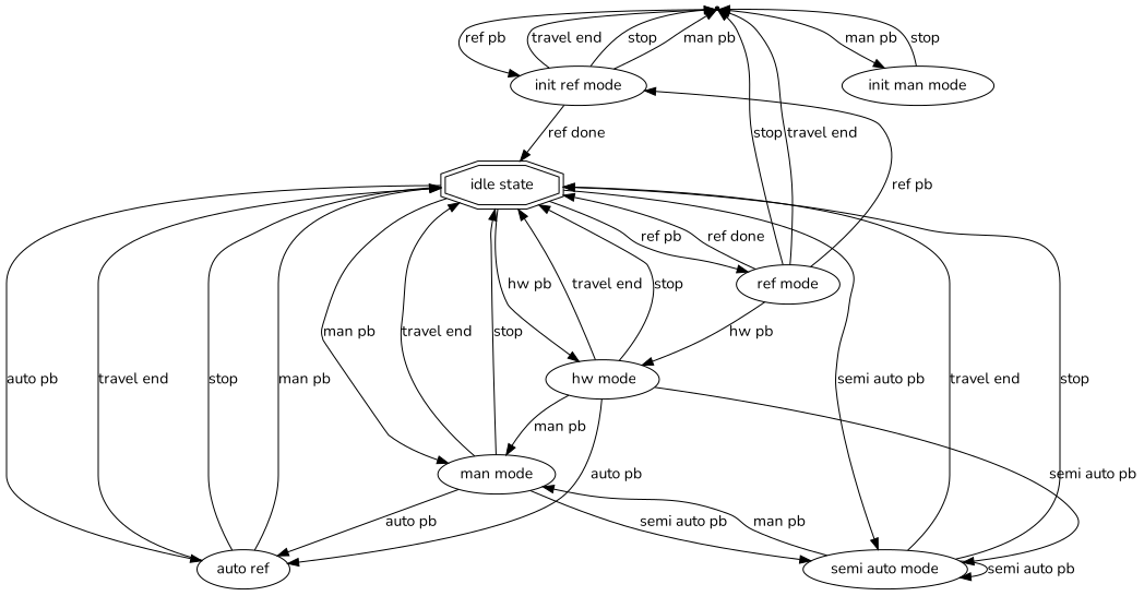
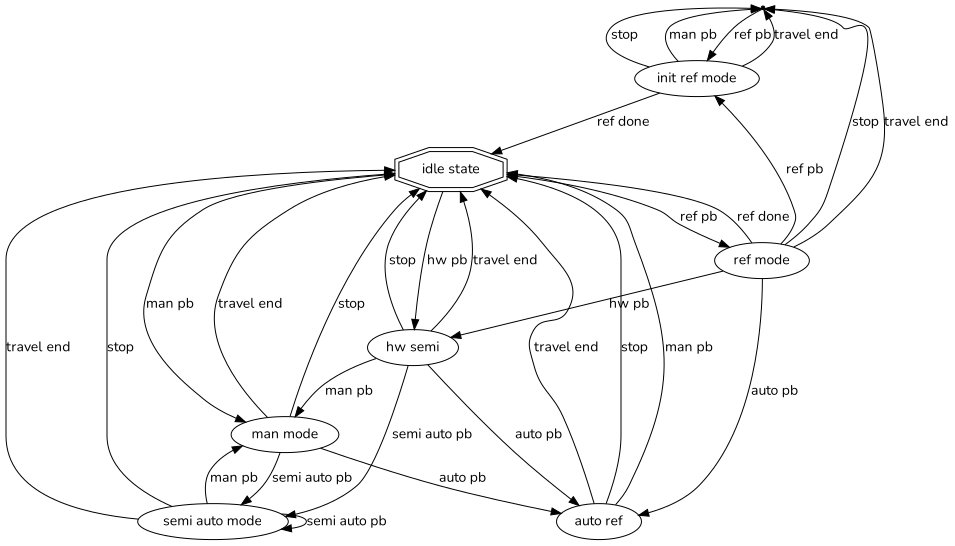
  digraph {
    fontcolor=black
    fontname=Nunito
    fontsize=14
    node [fontcolor=black fontname=Nunito fontsize=14 shape=ellipse style=solid]
    edge [fontcolor=black fontname=Nunito fontsize=14 style=solid]
    n0 [shape=point]
    n9 [label="init ref mode"]
-   n10 [label="init man mode"]
    n3 [label="idle state" shape=doubleoctagon]
    n4 [label="auto ref"]
    n5 [label="man mode"]
    n6 [label="semi auto mode"]
-   n7 [label=" hw mode"]
+   n7 [label="hw semi"]
    n8 [label="ref mode"]
    n0 -> n9 [label="ref pb"]
-   n0 -> n10 [label="man pb"]
    n9 -> n0 [label="travel end"]
    n9 -> n0 [label=stop]
    n9 -> n0 [label="man pb"]
    n9 -> n3 [label="ref done"]
-   n10 -> n0 [label=stop]
-   n3 -> n4 [label="auto pb"]
+   n8 -> n4 [label="auto pb"]
    n3 -> n5 [label="man pb"]
-   n3 -> n6 [label="semi auto pb"]
    n3 -> n7 [label="hw pb"]
    n3 -> n8 [label="ref pb"]
    n4 -> n3 [label="travel end"]
    n4 -> n3 [label=stop]
    n4 -> n3 [label="man pb"]
    n5 -> n3 [label="travel end"]
    n5 -> n3 [label=stop]
    n5 -> n4 [label="auto pb"]
    n5 -> n6 [label="semi auto pb"]
    n6 -> n3 [label="travel end"]
    n6 -> n3 [label=stop]
    n6 -> n5 [label="man pb"]
    n6 -> n6 [label="semi auto pb"]
    n7 -> n3 [label="travel end"]
    n7 -> n3 [label=stop]
    n7 -> n4 [label="auto pb"]
    n7 -> n5 [label="man pb"]
    n7 -> n6 [label="semi auto pb"]
    n8 -> n0 [label=stop]
    n8 -> n0 [label="travel end"]
    n8 -> n9 [label="ref pb"]
    n8 -> n3 [label="ref done"]
    n8 -> n7 [label="hw pb"]
  }
